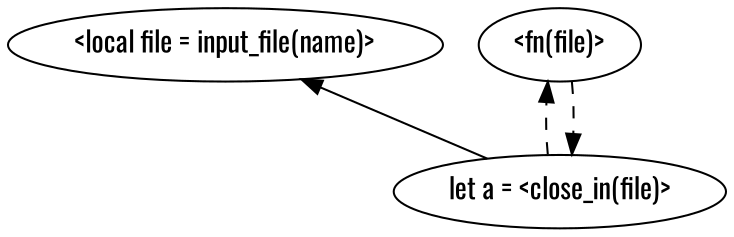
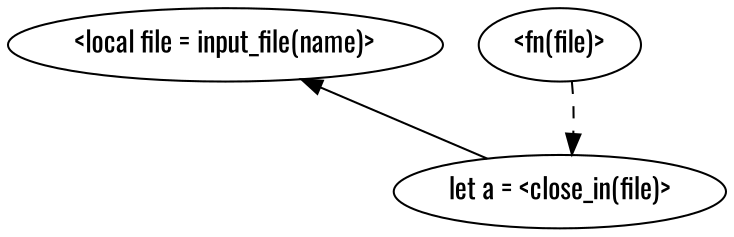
  digraph {
    clusterrank=local
    fontname=Oswald
    ordering=in
    rankdir=BT
    node [fontname=Oswald]
    edge [fontname=Oswald style=dashed]
    n1 [label="<local file = input_file(name)>"]
    n2 [label="let a = <close_in(file)>"]
    n3 [label="<fn(file)>"]
    n2 -> n1 [style=""]
-   n2 -> n3
    n3 -> n2 [weight=2]
  }
